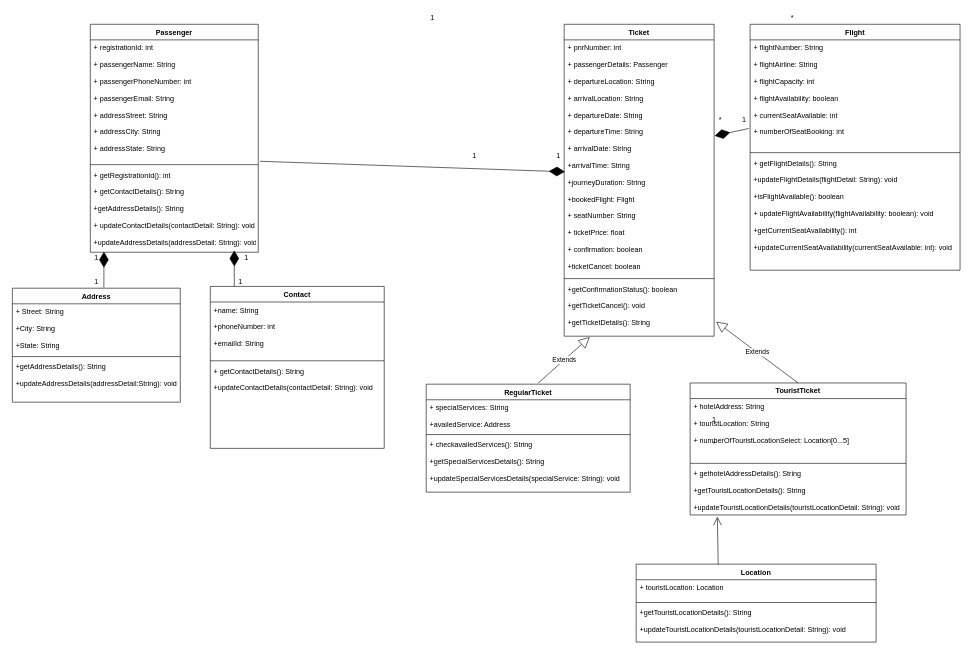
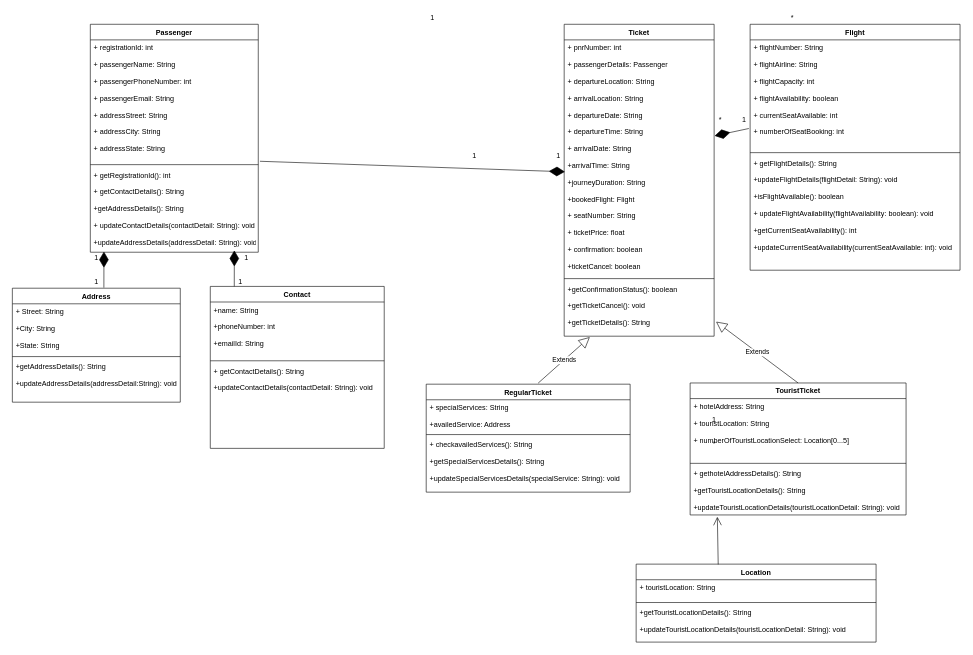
  <mxCell id="0" />
  <mxCell id="1" parent="0" />
  <mxCell id="2" value="Passenger" style="swimlane;fontStyle=1;align=center;verticalAlign=top;childLayout=stackLayout;horizontal=1;startSize=26;horizontalStack=0;resizeParent=1;resizeParentMax=0;resizeLast=0;collapsible=1;marginBottom=0;" vertex="1" parent="1"><mxGeometry x="150" width="280" height="380" as="geometry" y="40" /></mxCell>
  <mxCell id="3" value="+ registrationId: int&#10;&#10;+ passengerName: String&#10;&#10;+ passengerPhoneNumber: int&#10;&#10;+ passengerEmail: String&#10;&#10;+ addressStreet: String&#10;&#10;+ addressCity: String&#10;&#10;+ addressState: String" style="text;strokeColor=none;fillColor=none;align=left;verticalAlign=top;spacingLeft=4;spacingRight=4;overflow=hidden;rotatable=0;points=[[0,0.5],[1,0.5]];portConstraint=eastwest;" vertex="1" parent="2"><mxGeometry y="26" width="280" height="204" as="geometry" /></mxCell>
  <mxCell id="4" value="" style="line;strokeWidth=1;fillColor=none;align=left;verticalAlign=middle;spacingTop=-1;spacingLeft=3;spacingRight=3;rotatable=0;labelPosition=right;points=[];portConstraint=eastwest;" vertex="1" parent="2"><mxGeometry y="230" width="280" height="8" as="geometry" /></mxCell>
  <mxCell id="5" value="+ getRegistrationId(): int&#10;&#10;+ getContactDetails(): String&#10;&#10;+getAddressDetails(): String&#10;&#10;+ updateContactDetails(contactDetail: String): void&#10;&#10;+updateAddressDetails(addressDetail: String): void" style="text;strokeColor=none;fillColor=none;align=left;verticalAlign=top;spacingLeft=4;spacingRight=4;overflow=hidden;rotatable=0;points=[[0,0.5],[1,0.5]];portConstraint=eastwest;" vertex="1" parent="2"><mxGeometry y="238" width="280" height="142" as="geometry" /></mxCell>
  <mxCell id="6" value="Flight" style="swimlane;fontStyle=1;align=center;verticalAlign=top;childLayout=stackLayout;horizontal=1;startSize=26;horizontalStack=0;resizeParent=1;resizeParentMax=0;resizeLast=0;collapsible=1;marginBottom=0;" vertex="1" parent="1"><mxGeometry x="1250" width="350" height="410" as="geometry" y="40" /></mxCell>
  <mxCell id="7" value="+ flightNumber: String&#10;&#10;+ flightAirline: String&#10;&#10;+ flightCapacity: int&#10;&#10;+ flightAvailability: boolean&#10;&#10;+ currentSeatAvailable: int&#10;&#10;+ numberOfSeatBooking: int&#10;&#10;" style="text;strokeColor=none;fillColor=none;align=left;verticalAlign=top;spacingLeft=4;spacingRight=4;overflow=hidden;rotatable=0;points=[[0,0.5],[1,0.5]];portConstraint=eastwest;" vertex="1" parent="6"><mxGeometry y="26" width="350" height="184" as="geometry" /></mxCell>
  <mxCell id="8" value="" style="line;strokeWidth=1;fillColor=none;align=left;verticalAlign=middle;spacingTop=-1;spacingLeft=3;spacingRight=3;rotatable=0;labelPosition=right;points=[];portConstraint=eastwest;" vertex="1" parent="6"><mxGeometry y="210" width="350" height="8" as="geometry" /></mxCell>
  <mxCell id="9" value="+ getFlightDetails(): String&#10;&#10;+updateFlightDetails(flightDetail: String): void&#10;&#10;+isFlightAvailable(): boolean&#10;&#10;+ updateFlightAvailability(flightAvailability: boolean): void&#10;&#10;+getCurrentSeatAvailability(): int&#10;&#10;+updateCurrentSeatAvailability(currentSeatAvailable: int): void" style="text;strokeColor=none;fillColor=none;align=left;verticalAlign=top;spacingLeft=4;spacingRight=4;overflow=hidden;rotatable=0;points=[[0,0.5],[1,0.5]];portConstraint=eastwest;" vertex="1" parent="6"><mxGeometry y="218" width="350" height="192" as="geometry" /></mxCell>
  <mxCell id="10" value="TouristTicket" style="swimlane;fontStyle=1;align=center;verticalAlign=top;childLayout=stackLayout;horizontal=1;startSize=26;horizontalStack=0;resizeParent=1;resizeParentMax=0;resizeLast=0;collapsible=1;marginBottom=0;" vertex="1" parent="1"><mxGeometry x="1150" y="638" width="360" height="220" as="geometry" /></mxCell>
  <mxCell id="11" value="+ hotelAddress: String&#10;&#10;+ touristLocation: String&#10;&#10;+ numberOfTouristLocationSelect: Location[0...5]" style="text;strokeColor=none;fillColor=none;align=left;verticalAlign=top;spacingLeft=4;spacingRight=4;overflow=hidden;rotatable=0;points=[[0,0.5],[1,0.5]];portConstraint=eastwest;" vertex="1" parent="10"><mxGeometry y="26" width="360" height="104" as="geometry" /></mxCell>
  <mxCell id="12" value="" style="line;strokeWidth=1;fillColor=none;align=left;verticalAlign=middle;spacingTop=-1;spacingLeft=3;spacingRight=3;rotatable=0;labelPosition=right;points=[];portConstraint=eastwest;" vertex="1" parent="10"><mxGeometry y="130" width="360" height="8" as="geometry" /></mxCell>
  <mxCell id="13" value="+ gethotelAddressDetails(): String&#10;&#10;+getTouristLocationDetails(): String&#10;&#10;+updateTouristLocationDetails(touristLocationDetail: String): void" style="text;strokeColor=none;fillColor=none;align=left;verticalAlign=top;spacingLeft=4;spacingRight=4;overflow=hidden;rotatable=0;points=[[0,0.5],[1,0.5]];portConstraint=eastwest;" vertex="1" parent="10"><mxGeometry y="138" width="360" height="82" as="geometry" /></mxCell>
  <mxCell id="14" value="RegularTicket" style="swimlane;fontStyle=1;align=center;verticalAlign=top;childLayout=stackLayout;horizontal=1;startSize=26;horizontalStack=0;resizeParent=1;resizeParentMax=0;resizeLast=0;collapsible=1;marginBottom=0;" vertex="1" parent="1"><mxGeometry x="710" y="640" width="340" height="180" as="geometry" /></mxCell>
  <mxCell id="15" value="+ specialServices: String&#10;&#10;+availedService: Address" style="text;strokeColor=none;fillColor=none;align=left;verticalAlign=top;spacingLeft=4;spacingRight=4;overflow=hidden;rotatable=0;points=[[0,0.5],[1,0.5]];portConstraint=eastwest;" vertex="1" parent="14"><mxGeometry y="26" width="340" height="54" as="geometry" /></mxCell>
  <mxCell id="16" value="" style="line;strokeWidth=1;fillColor=none;align=left;verticalAlign=middle;spacingTop=-1;spacingLeft=3;spacingRight=3;rotatable=0;labelPosition=right;points=[];portConstraint=eastwest;" vertex="1" parent="14"><mxGeometry y="80" width="340" height="8" as="geometry" /></mxCell>
  <mxCell id="17" value="+ checkavailedServices(): String&#10;&#10;+getSpecialServicesDetails(): String&#10;&#10;+updateSpecialServicesDetails(specialService: String): void&#10;&#10;" style="text;strokeColor=none;fillColor=none;align=left;verticalAlign=top;spacingLeft=4;spacingRight=4;overflow=hidden;rotatable=0;points=[[0,0.5],[1,0.5]];portConstraint=eastwest;" vertex="1" parent="14"><mxGeometry y="88" width="340" height="92" as="geometry" /></mxCell>
  <mxCell id="18" value="Location" style="swimlane;fontStyle=1;align=center;verticalAlign=top;childLayout=stackLayout;horizontal=1;startSize=26;horizontalStack=0;resizeParent=1;resizeParentMax=0;resizeLast=0;collapsible=1;marginBottom=0;" vertex="1" parent="1"><mxGeometry x="1060" y="940" width="400" height="130" as="geometry" /></mxCell>
- <mxCell id="19" value="+ touristLocation: Location" style="text;strokeColor=none;fillColor=none;align=left;verticalAlign=top;spacingLeft=4;spacingRight=4;overflow=hidden;rotatable=0;points=[[0,0.5],[1,0.5]];portConstraint=eastwest;" vertex="1" parent="18"><mxGeometry y="26" width="400" height="34" as="geometry" /></mxCell>
+ <mxCell id="19" value="+ touristLocation: String" style="text;strokeColor=none;fillColor=none;align=left;verticalAlign=top;spacingLeft=4;spacingRight=4;overflow=hidden;rotatable=0;points=[[0,0.5],[1,0.5]];portConstraint=eastwest;" vertex="1" parent="18"><mxGeometry y="26" width="400" height="34" as="geometry" /></mxCell>
  <mxCell id="20" value="" style="line;strokeWidth=1;fillColor=none;align=left;verticalAlign=middle;spacingTop=-1;spacingLeft=3;spacingRight=3;rotatable=0;labelPosition=right;points=[];portConstraint=eastwest;" vertex="1" parent="18"><mxGeometry y="60" width="400" height="8" as="geometry" /></mxCell>
  <mxCell id="21" value="+getTouristLocationDetails(): String&#10;&#10;+updateTouristLocationDetails(touristLocationDetail: String): void" style="text;strokeColor=none;fillColor=none;align=left;verticalAlign=top;spacingLeft=4;spacingRight=4;overflow=hidden;rotatable=0;points=[[0,0.5],[1,0.5]];portConstraint=eastwest;" vertex="1" parent="18"><mxGeometry y="68" width="400" height="62" as="geometry" /></mxCell>
  <mxCell id="22" value="Ticket" style="swimlane;fontStyle=1;align=center;verticalAlign=top;childLayout=stackLayout;horizontal=1;startSize=26;horizontalStack=0;resizeParent=1;resizeParentMax=0;resizeLast=0;collapsible=1;marginBottom=0;" vertex="1" parent="1"><mxGeometry x="940" width="250" height="520" as="geometry" y="40" /></mxCell>
  <mxCell id="23" value="+ pnrNumber: int&#10;&#10;+ passengerDetails: Passenger&#10;&#10;+ departureLocation: String&#10;&#10;+ arrivalLocation: String&#10;&#10;+ departureDate: String&#10;&#10;+ departureTime: String&#10;&#10;+ arrivalDate: String&#10;&#10;+arrivalTime: String&#10;&#10;+journeyDuration: String&#10;&#10;+bookedFlight: Flight&#10;&#10;+ seatNumber: String&#10;&#10;+ ticketPrice: float&#10;&#10;+ confirmation: boolean&#10;&#10;+ticketCancel: boolean" style="text;strokeColor=none;fillColor=none;align=left;verticalAlign=top;spacingLeft=4;spacingRight=4;overflow=hidden;rotatable=0;points=[[0,0.5],[1,0.5]];portConstraint=eastwest;" vertex="1" parent="22"><mxGeometry y="26" width="250" height="394" as="geometry" /></mxCell>
  <mxCell id="24" value="" style="line;strokeWidth=1;fillColor=none;align=left;verticalAlign=middle;spacingTop=-1;spacingLeft=3;spacingRight=3;rotatable=0;labelPosition=right;points=[];portConstraint=eastwest;" vertex="1" parent="22"><mxGeometry y="420" width="250" height="8" as="geometry" /></mxCell>
  <mxCell id="25" value="+getConfirmationStatus(): boolean&#10;&#10;+getTicketCancel(): void&#10;&#10;+getTicketDetails(): String" style="text;strokeColor=none;fillColor=none;align=left;verticalAlign=top;spacingLeft=4;spacingRight=4;overflow=hidden;rotatable=0;points=[[0,0.5],[1,0.5]];portConstraint=eastwest;" vertex="1" parent="22"><mxGeometry y="428" width="250" height="92" as="geometry" /></mxCell>
  <mxCell id="26" value="Extends" style="endArrow=block;endSize=16;endFill=0;html=1;rounded=0;exitX=0.549;exitY=-0.01;exitDx=0;exitDy=0;exitPerimeter=0;entryX=0.171;entryY=1.016;entryDx=0;entryDy=0;entryPerimeter=0;" edge="1" parent="1" source="14" target="25"><mxGeometry width="160" relative="1" as="geometry"><mxPoint x="880" y="410" as="sourcePoint" /><mxPoint x="1040" y="410" as="targetPoint" /></mxGeometry></mxCell>
  <mxCell id="27" value="Extends" style="endArrow=block;endSize=16;endFill=0;html=1;rounded=0;entryX=1.013;entryY=0.737;entryDx=0;entryDy=0;entryPerimeter=0;exitX=0.5;exitY=0;exitDx=0;exitDy=0;" edge="1" parent="1" source="10" target="25"><mxGeometry width="160" relative="1" as="geometry"><mxPoint x="880" y="410" as="sourcePoint" /><mxPoint x="1040" y="410" as="targetPoint" /></mxGeometry></mxCell>
  <mxCell id="28" value="" style="endArrow=diamondThin;endFill=1;endSize=24;html=1;rounded=0;entryX=0.005;entryY=0.558;entryDx=0;entryDy=0;entryPerimeter=0;exitX=1.01;exitY=0.992;exitDx=0;exitDy=0;exitPerimeter=0;" edge="1" parent="1" source="3" target="23"><mxGeometry width="160" relative="1" as="geometry"><mxPoint x="880" y="410" as="sourcePoint" /><mxPoint x="1040" y="410" as="targetPoint" /></mxGeometry></mxCell>
  <mxCell id="29" value="1" style="text;html=1;align=center;verticalAlign=middle;resizable=0;points=[];autosize=1;strokeColor=none;fillColor=none;" vertex="1" parent="1"><mxGeometry x="780" y="250" width="20" height="20" as="geometry" /></mxCell>
  <mxCell id="30" value="1" style="text;html=1;align=center;verticalAlign=middle;resizable=0;points=[];autosize=1;strokeColor=none;fillColor=none;" vertex="1" parent="1"><mxGeometry x="920" y="250" width="20" height="20" as="geometry" /></mxCell>
  <mxCell id="31" value="" style="endArrow=diamondThin;endFill=1;endSize=24;html=1;rounded=0;entryX=1.003;entryY=0.406;entryDx=0;entryDy=0;entryPerimeter=0;exitX=-0.006;exitY=0.803;exitDx=0;exitDy=0;exitPerimeter=0;" edge="1" parent="1" source="7" target="23"><mxGeometry width="160" relative="1" as="geometry"><mxPoint x="880" y="290" as="sourcePoint" /><mxPoint x="1040" y="290" as="targetPoint" /></mxGeometry></mxCell>
  <mxCell id="32" value="*" style="text;html=1;align=center;verticalAlign=middle;resizable=0;points=[];autosize=1;strokeColor=none;fillColor=none;" vertex="1" parent="1"><mxGeometry x="1190" y="190" width="20" height="20" as="geometry" /></mxCell>
  <mxCell id="33" value="1" style="text;html=1;align=center;verticalAlign=middle;resizable=0;points=[];autosize=1;strokeColor=none;fillColor=none;" vertex="1" parent="1"><mxGeometry x="1230" y="190" width="20" height="20" as="geometry" /></mxCell>
  <mxCell id="34" value="*" style="text;html=1;align=center;verticalAlign=middle;resizable=0;points=[];autosize=1;strokeColor=none;fillColor=none;" vertex="1" parent="1"><mxGeometry x="1310" y="20" width="20" height="20" as="geometry" /></mxCell>
  <mxCell id="35" value="1" style="text;html=1;align=center;verticalAlign=middle;resizable=0;points=[];autosize=1;strokeColor=none;fillColor=none;" vertex="1" parent="1"><mxGeometry x="710" y="20" width="20" height="20" as="geometry" /></mxCell>
  <mxCell id="36" value="" style="endArrow=open;endFill=1;endSize=12;html=1;rounded=0;entryX=0.126;entryY=1.038;entryDx=0;entryDy=0;entryPerimeter=0;exitX=0.342;exitY=0.004;exitDx=0;exitDy=0;exitPerimeter=0;" edge="1" parent="1" source="18" target="13"><mxGeometry width="160" relative="1" as="geometry"><mxPoint x="880" y="730" as="sourcePoint" /><mxPoint x="1040" y="730" as="targetPoint" /></mxGeometry></mxCell>
  <mxCell id="37" value="1" style="text;html=1;align=center;verticalAlign=middle;resizable=0;points=[];autosize=1;strokeColor=none;fillColor=none;" vertex="1" parent="1"><mxGeometry x="1180" y="690" width="20" height="20" as="geometry" /></mxCell>
  <mxCell id="38" value="*" style="text;html=1;align=center;verticalAlign=middle;resizable=0;points=[];autosize=1;strokeColor=none;fillColor=none;" vertex="1" parent="1"><mxGeometry x="1180" y="730" width="20" height="20" as="geometry" /></mxCell>
  <mxCell id="39" value="Address" style="swimlane;fontStyle=1;align=center;verticalAlign=top;childLayout=stackLayout;horizontal=1;startSize=26;horizontalStack=0;resizeParent=1;resizeParentMax=0;resizeLast=0;collapsible=1;marginBottom=0;" vertex="1" parent="1"><mxGeometry x="20" y="480" width="280" height="190" as="geometry" /></mxCell>
  <mxCell id="40" value="+ Street: String&#10;&#10;+City: String&#10;&#10;+State: String" style="text;strokeColor=none;fillColor=none;align=left;verticalAlign=top;spacingLeft=4;spacingRight=4;overflow=hidden;rotatable=0;points=[[0,0.5],[1,0.5]];portConstraint=eastwest;" vertex="1" parent="39"><mxGeometry y="26" width="280" height="84" as="geometry" /></mxCell>
  <mxCell id="41" value="" style="line;strokeWidth=1;fillColor=none;align=left;verticalAlign=middle;spacingTop=-1;spacingLeft=3;spacingRight=3;rotatable=0;labelPosition=right;points=[];portConstraint=eastwest;" vertex="1" parent="39"><mxGeometry y="110" width="280" height="8" as="geometry" /></mxCell>
  <mxCell id="42" value="+getAddressDetails(): String&#10;&#10;+updateAddressDetails(addressDetail:String): void" style="text;strokeColor=none;fillColor=none;align=left;verticalAlign=top;spacingLeft=4;spacingRight=4;overflow=hidden;rotatable=0;points=[[0,0.5],[1,0.5]];portConstraint=eastwest;" vertex="1" parent="39"><mxGeometry y="118" width="280" height="72" as="geometry" /></mxCell>
  <mxCell id="43" value="Contact" style="swimlane;fontStyle=1;align=center;verticalAlign=top;childLayout=stackLayout;horizontal=1;startSize=26;horizontalStack=0;resizeParent=1;resizeParentMax=0;resizeLast=0;collapsible=1;marginBottom=0;" vertex="1" parent="1"><mxGeometry x="350" y="477" width="290" height="270" as="geometry" /></mxCell>
  <mxCell id="44" value="+name: String&#10;&#10;+phoneNumber: int&#10;&#10;+emailId: String" style="text;strokeColor=none;fillColor=none;align=left;verticalAlign=top;spacingLeft=4;spacingRight=4;overflow=hidden;rotatable=0;points=[[0,0.5],[1,0.5]];portConstraint=eastwest;" vertex="1" parent="43"><mxGeometry y="26" width="290" height="94" as="geometry" /></mxCell>
  <mxCell id="45" value="" style="line;strokeWidth=1;fillColor=none;align=left;verticalAlign=middle;spacingTop=-1;spacingLeft=3;spacingRight=3;rotatable=0;labelPosition=right;points=[];portConstraint=eastwest;" vertex="1" parent="43"><mxGeometry y="120" width="290" height="8" as="geometry" /></mxCell>
  <mxCell id="46" value="+ getContactDetails(): String&#10;&#10;+updateContactDetails(contactDetail: String): void" style="text;strokeColor=none;fillColor=none;align=left;verticalAlign=top;spacingLeft=4;spacingRight=4;overflow=hidden;rotatable=0;points=[[0,0.5],[1,0.5]];portConstraint=eastwest;" vertex="1" parent="43"><mxGeometry y="128" width="290" height="142" as="geometry" /></mxCell>
  <mxCell id="47" value="" style="endArrow=diamondThin;endFill=1;endSize=24;html=1;rounded=0;entryX=0.081;entryY=0.993;entryDx=0;entryDy=0;entryPerimeter=0;exitX=0.545;exitY=-0.005;exitDx=0;exitDy=0;exitPerimeter=0;" edge="1" parent="1" source="39" target="5"><mxGeometry width="160" relative="1" as="geometry"><mxPoint x="260" y="360" as="sourcePoint" /><mxPoint x="420" y="360" as="targetPoint" /></mxGeometry></mxCell>
  <mxCell id="48" value="" style="endArrow=diamondThin;endFill=1;endSize=24;html=1;rounded=0;entryX=0.081;entryY=0.993;entryDx=0;entryDy=0;entryPerimeter=0;exitX=0.545;exitY=-0.005;exitDx=0;exitDy=0;exitPerimeter=0;" edge="1" parent="1"><mxGeometry width="160" relative="1" as="geometry"><mxPoint x="390" y="477" as="sourcePoint" /><mxPoint x="390.08" y="416.956" as="targetPoint" /></mxGeometry></mxCell>
  <mxCell id="49" value="1" style="text;html=1;align=center;verticalAlign=middle;resizable=0;points=[];autosize=1;strokeColor=none;fillColor=none;" vertex="1" parent="1"><mxGeometry x="150" y="420" width="20" height="20" as="geometry" /></mxCell>
  <mxCell id="50" value="1" style="text;html=1;align=center;verticalAlign=middle;resizable=0;points=[];autosize=1;strokeColor=none;fillColor=none;" vertex="1" parent="1"><mxGeometry x="150" y="460" width="20" height="20" as="geometry" /></mxCell>
  <mxCell id="51" value="1" style="text;html=1;align=center;verticalAlign=middle;resizable=0;points=[];autosize=1;strokeColor=none;fillColor=none;" vertex="1" parent="1"><mxGeometry x="400" y="420" width="20" height="20" as="geometry" /></mxCell>
  <mxCell id="52" value="1" style="text;html=1;align=center;verticalAlign=middle;resizable=0;points=[];autosize=1;strokeColor=none;fillColor=none;" vertex="1" parent="1"><mxGeometry x="390" y="460" width="20" height="20" as="geometry" /></mxCell>
